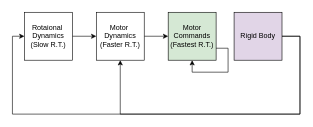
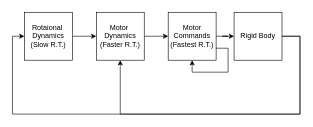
  <mxCell id="0" />
  <mxCell id="1" parent="0" />
  <mxCell id="2" value="" style="edgeStyle=orthogonalEdgeStyle;rounded=0;orthogonalLoop=1;jettySize=auto;html=1;" edge="1" parent="1" source="3" target="5"><mxGeometry relative="1" as="geometry" /></mxCell>
  <mxCell id="3" value="Rotaional&amp;nbsp;&lt;br&gt;Dynamics&lt;br&gt;(Slow R.T.)" style="whiteSpace=wrap;html=1;aspect=fixed;" vertex="1" parent="1"><mxGeometry x="40" y="20" width="80" height="80" as="geometry" /></mxCell>
  <mxCell id="4" value="" style="edgeStyle=orthogonalEdgeStyle;rounded=0;orthogonalLoop=1;jettySize=auto;html=1;" edge="1" parent="1" source="5" target="7"><mxGeometry relative="1" as="geometry" /></mxCell>
  <mxCell id="5" value="Motor&amp;nbsp;&lt;br&gt;Dynamics&lt;br&gt;(Faster R.T.)" style="whiteSpace=wrap;html=1;aspect=fixed;" vertex="1" parent="1"><mxGeometry x="160" y="20" width="80" height="80" as="geometry" /></mxCell>
- <mxCell id="7" value="Motor Commands&lt;br&gt;(Fastest R.T.)" style="whiteSpace=wrap;html=1;aspect=fixed;fillColor=#d5e8d4;" vertex="1" parent="1"><mxGeometry x="280" y="20" width="80" height="80" as="geometry" /></mxCell>
+ <mxCell id="6" style="edgeStyle=orthogonalEdgeStyle;rounded=0;orthogonalLoop=1;jettySize=auto;html=1;entryX=0;entryY=0.5;entryDx=0;entryDy=0;" edge="1" parent="1" source="7" target="9"><mxGeometry relative="1" as="geometry"><mxPoint x="370" y="60" as="targetPoint" /></mxGeometry></mxCell>
+ <mxCell id="7" value="Motor Commands&lt;br&gt;(Fastest R.T.)" style="whiteSpace=wrap;html=1;aspect=fixed;" vertex="1" parent="1"><mxGeometry x="280" y="20" width="80" height="80" as="geometry" /></mxCell>
  <mxCell id="8" style="edgeStyle=orthogonalEdgeStyle;rounded=0;orthogonalLoop=1;jettySize=auto;html=1;entryX=0;entryY=0.5;entryDx=0;entryDy=0;" edge="1" parent="1" source="9" target="3"><mxGeometry relative="1" as="geometry"><Array as="points"><mxPoint x="500" y="60" /><mxPoint x="500" y="190" /><mxPoint x="20" y="190" /><mxPoint x="20" y="60" /></Array></mxGeometry></mxCell>
- <mxCell id="9" value="Rigid Body" style="whiteSpace=wrap;html=1;aspect=fixed;fillColor=#e1d5e7;" vertex="1" parent="1"><mxGeometry x="390" y="20" width="80" height="80" as="geometry" /></mxCell>
+ <mxCell id="9" value="Rigid Body" style="whiteSpace=wrap;html=1;aspect=fixed;" vertex="1" parent="1"><mxGeometry x="390" y="20" width="80" height="80" as="geometry" /></mxCell>
  <mxCell id="10" style="edgeStyle=orthogonalEdgeStyle;rounded=0;orthogonalLoop=1;jettySize=auto;html=1;exitX=1;exitY=0.5;exitDx=0;exitDy=0;entryX=0.5;entryY=1;entryDx=0;entryDy=0;" edge="1" parent="1" source="9" target="5"><mxGeometry relative="1" as="geometry"><Array as="points"><mxPoint x="500" y="60" /><mxPoint x="500" y="190" /><mxPoint x="200" y="190" /></Array></mxGeometry></mxCell>
  <mxCell id="11" style="edgeStyle=orthogonalEdgeStyle;rounded=0;orthogonalLoop=1;jettySize=auto;html=1;exitX=1;exitY=0.75;exitDx=0;exitDy=0;" edge="1" parent="1" source="7" target="7"><mxGeometry relative="1" as="geometry" /></mxCell>
